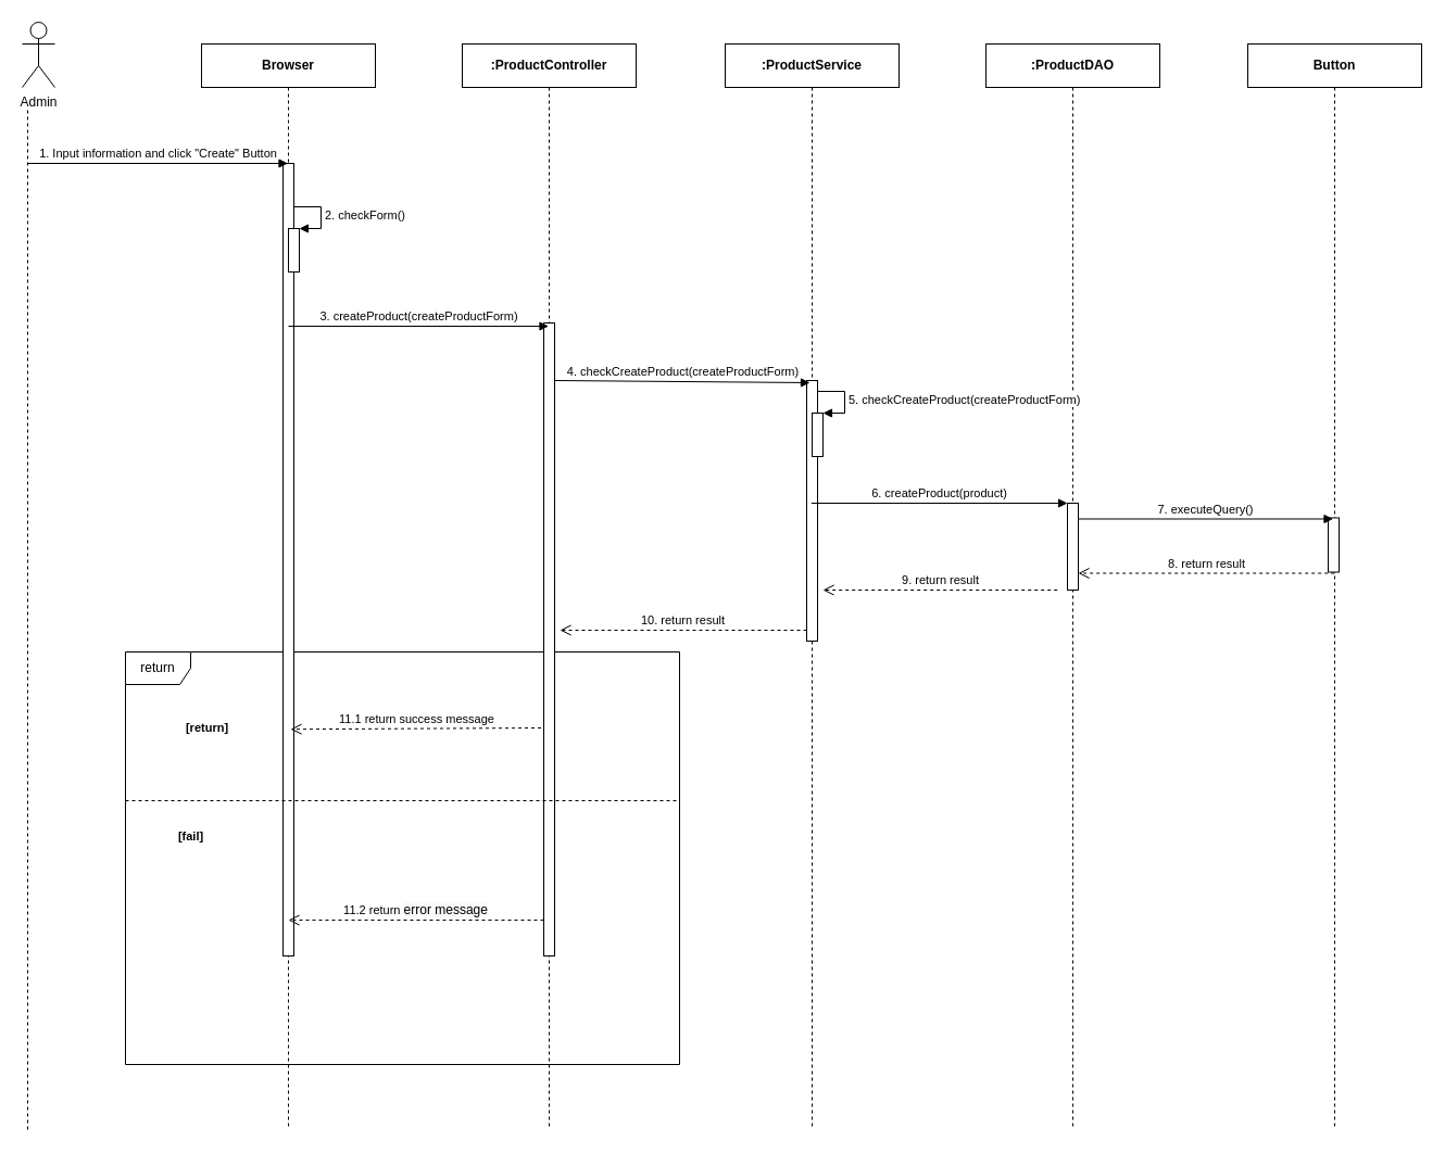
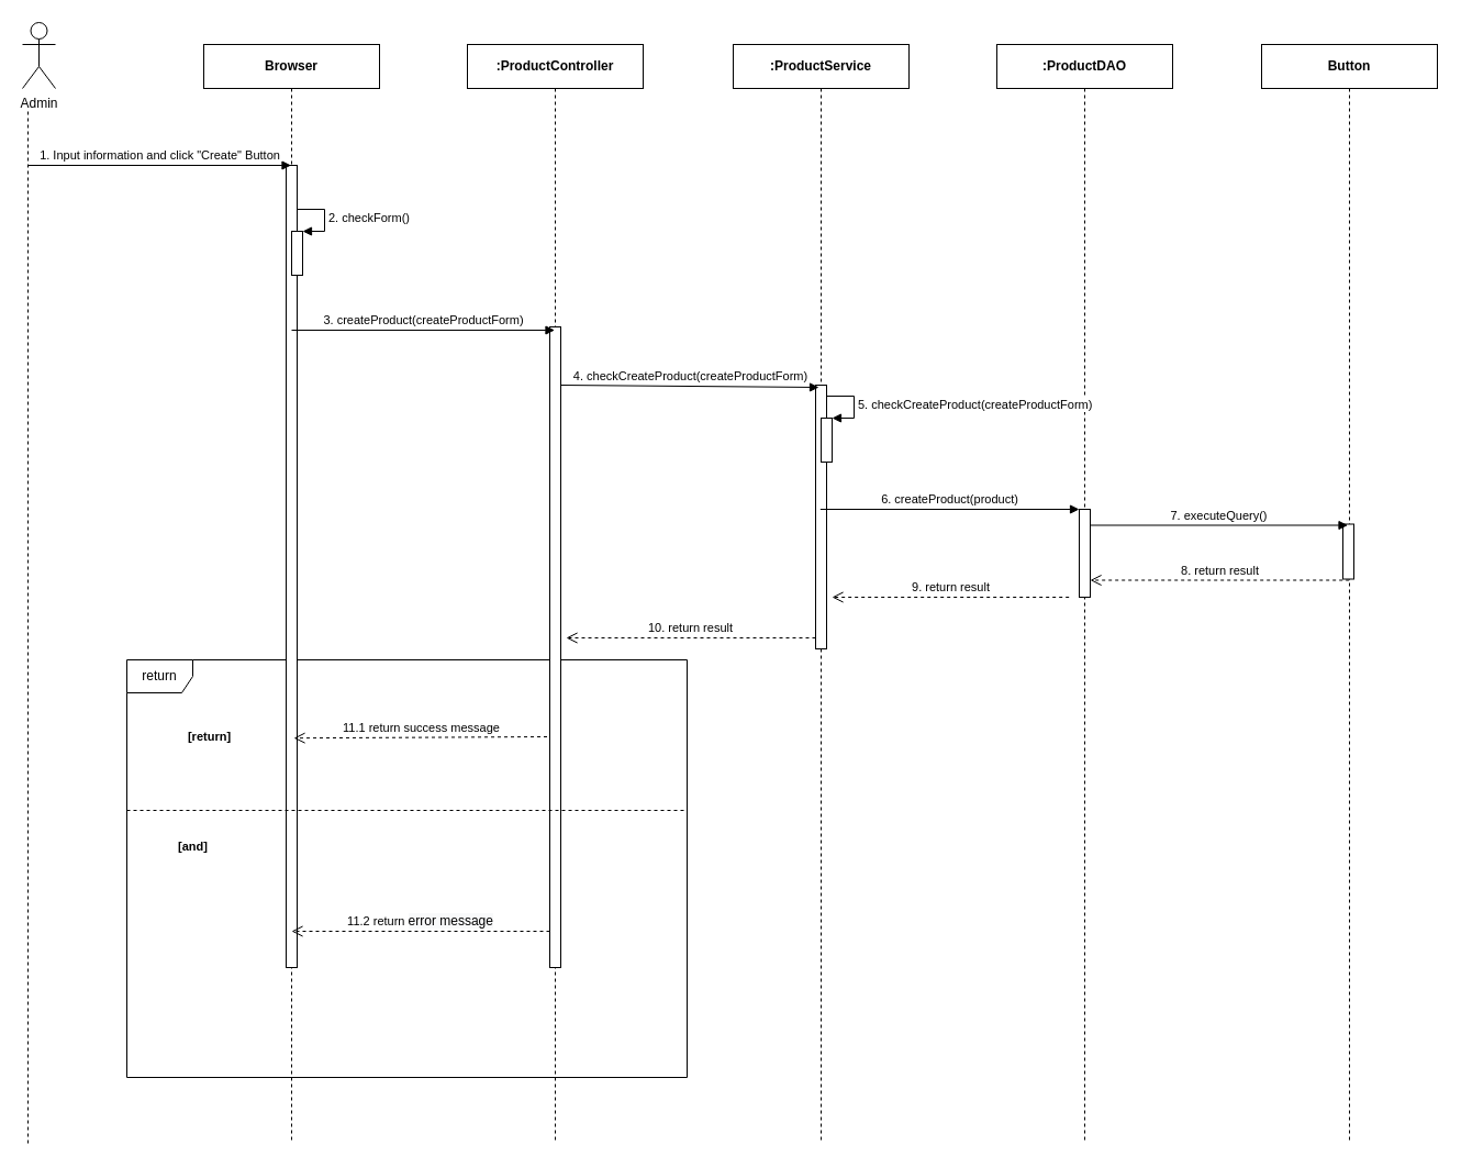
  <mxCell id="0" />
  <mxCell id="1" parent="0" />
  <mxCell id="2" value="return" style="shape=umlFrame;whiteSpace=wrap;html=1;" parent="1" vertex="1"><mxGeometry x="115" y="600" width="510" height="380" as="geometry" /></mxCell>
  <mxCell id="3" value="&lt;b&gt;Browser&lt;/b&gt;" style="shape=umlLifeline;perimeter=lifelinePerimeter;whiteSpace=wrap;html=1;container=1;collapsible=0;recursiveResize=0;outlineConnect=0;" parent="1" vertex="1"><mxGeometry x="185" y="40" width="160" height="1000" as="geometry" /></mxCell>
  <mxCell id="4" value="" style="html=1;points=[];perimeter=orthogonalPerimeter;" parent="3" vertex="1"><mxGeometry x="75" y="110" width="10" height="730" as="geometry" /></mxCell>
  <mxCell id="5" value="&lt;b&gt;:ProductDAO&lt;/b&gt;" style="shape=umlLifeline;perimeter=lifelinePerimeter;whiteSpace=wrap;html=1;container=1;collapsible=0;recursiveResize=0;outlineConnect=0;" parent="1" vertex="1"><mxGeometry x="907" y="40" width="160" height="1000" as="geometry" /></mxCell>
  <mxCell id="6" value="&lt;b&gt;:ProductService&lt;/b&gt;" style="shape=umlLifeline;perimeter=lifelinePerimeter;whiteSpace=wrap;html=1;container=1;collapsible=0;recursiveResize=0;outlineConnect=0;" parent="1" vertex="1"><mxGeometry x="667" y="40" width="160" height="1000" as="geometry" /></mxCell>
  <mxCell id="7" value="" style="html=1;points=[];perimeter=orthogonalPerimeter;" parent="6" vertex="1"><mxGeometry x="75" y="310" width="10" height="240" as="geometry" /></mxCell>
  <mxCell id="8" value="&lt;b&gt;:ProductController&lt;/b&gt;" style="shape=umlLifeline;perimeter=lifelinePerimeter;whiteSpace=wrap;html=1;container=1;collapsible=0;recursiveResize=0;outlineConnect=0;" parent="1" vertex="1"><mxGeometry x="425" y="40" width="160" height="1000" as="geometry" /></mxCell>
  <mxCell id="9" value="" style="html=1;points=[];perimeter=orthogonalPerimeter;" parent="8" vertex="1"><mxGeometry x="75" y="257" width="10" height="583" as="geometry" /></mxCell>
  <mxCell id="10" value="1. Input information and click &quot;Create&quot;&amp;nbsp;Button" style="html=1;verticalAlign=bottom;endArrow=block;" parent="1" target="3" edge="1"><mxGeometry width="80" relative="1" as="geometry"><mxPoint x="25" y="150" as="sourcePoint" /><mxPoint x="105" y="150" as="targetPoint" /></mxGeometry></mxCell>
  <mxCell id="11" value="3. createProduct(createProductForm)" style="html=1;verticalAlign=bottom;endArrow=block;" parent="1" edge="1"><mxGeometry width="80" relative="1" as="geometry"><mxPoint x="265" y="300" as="sourcePoint" /><mxPoint x="504.5" y="300" as="targetPoint" /></mxGeometry></mxCell>
  <mxCell id="12" value="4. checkCreateProduct(createProductForm)" style="html=1;verticalAlign=bottom;endArrow=block;" parent="1" edge="1"><mxGeometry relative="1" as="geometry"><mxPoint x="510" y="350" as="sourcePoint" /><mxPoint x="745" y="352" as="targetPoint" /></mxGeometry></mxCell>
  <mxCell id="13" value="" style="html=1;points=[];perimeter=orthogonalPerimeter;" parent="1" vertex="1"><mxGeometry x="747" y="380" width="10" height="40" as="geometry" /></mxCell>
  <mxCell id="14" value="&lt;span style=&quot;text-align: center&quot;&gt;5. checkCreateProduct&lt;/span&gt;&lt;span style=&quot;text-align: center&quot;&gt;(&lt;/span&gt;&lt;span style=&quot;text-align: center&quot;&gt;createProductForm&lt;/span&gt;&lt;span style=&quot;text-align: center&quot;&gt;)&lt;/span&gt;" style="edgeStyle=orthogonalEdgeStyle;html=1;align=left;spacingLeft=2;endArrow=block;rounded=0;entryX=1;entryY=0;" parent="1" target="13" edge="1"><mxGeometry relative="1" as="geometry"><mxPoint x="752" y="360" as="sourcePoint" /><Array as="points"><mxPoint x="777" y="360" /></Array></mxGeometry></mxCell>
  <mxCell id="15" value="" style="html=1;points=[];perimeter=orthogonalPerimeter;" parent="1" vertex="1"><mxGeometry x="982" y="463" width="10" height="80" as="geometry" /></mxCell>
  <mxCell id="16" value="6. createProduct(product)" style="html=1;verticalAlign=bottom;endArrow=block;entryX=0;entryY=0;" parent="1" target="15" edge="1"><mxGeometry relative="1" as="geometry"><mxPoint x="746.324" y="463" as="sourcePoint" /></mxGeometry></mxCell>
  <mxCell id="17" value="9. return result" style="html=1;verticalAlign=bottom;endArrow=open;dashed=1;endSize=8;exitX=0;exitY=0.95;" parent="1" edge="1"><mxGeometry relative="1" as="geometry"><mxPoint x="757" y="543" as="targetPoint" /><mxPoint x="972.68" y="543" as="sourcePoint" /></mxGeometry></mxCell>
  <mxCell id="18" value="" style="html=1;points=[];perimeter=orthogonalPerimeter;" parent="1" vertex="1"><mxGeometry x="265" y="210" width="10" height="40" as="geometry" /></mxCell>
  <mxCell id="19" value="2. checkForm()" style="edgeStyle=orthogonalEdgeStyle;html=1;align=left;spacingLeft=2;endArrow=block;rounded=0;entryX=1;entryY=0;" parent="1" target="18" edge="1"><mxGeometry relative="1" as="geometry"><mxPoint x="270" y="190" as="sourcePoint" /><Array as="points"><mxPoint x="295" y="190" /></Array></mxGeometry></mxCell>
  <mxCell id="20" value="11.1 return success message" style="html=1;verticalAlign=bottom;endArrow=open;dashed=1;endSize=8;exitX=-0.2;exitY=0.747;entryX=1;entryY=0.749;entryDx=0;entryDy=0;entryPerimeter=0;exitDx=0;exitDy=0;exitPerimeter=0;" parent="1" edge="1"><mxGeometry relative="1" as="geometry"><mxPoint x="267" y="671.2" as="targetPoint" /><mxPoint x="497.5" y="670" as="sourcePoint" /></mxGeometry></mxCell>
  <mxCell id="21" value="&lt;b&gt;Button&lt;/b&gt;" style="shape=umlLifeline;perimeter=lifelinePerimeter;whiteSpace=wrap;html=1;container=1;collapsible=0;recursiveResize=0;outlineConnect=0;" parent="1" vertex="1"><mxGeometry x="1148" y="40" width="160" height="1000" as="geometry" /></mxCell>
  <mxCell id="22" value="" style="html=1;points=[];perimeter=orthogonalPerimeter;" parent="1" vertex="1"><mxGeometry x="1222" y="476.5" width="10" height="50" as="geometry" /></mxCell>
  <mxCell id="23" value="7. executeQuery()" style="html=1;verticalAlign=bottom;endArrow=block;" parent="1" edge="1"><mxGeometry relative="1" as="geometry"><mxPoint x="992.004" y="477.5" as="sourcePoint" /><mxPoint x="1226.5" y="477.5" as="targetPoint" /></mxGeometry></mxCell>
  <mxCell id="24" value="8. return result" style="html=1;verticalAlign=bottom;endArrow=open;dashed=1;endSize=8;exitX=0;exitY=0.95;" parent="1" edge="1"><mxGeometry relative="1" as="geometry"><mxPoint x="992.004" y="527.5" as="targetPoint" /><mxPoint x="1227.68" y="527.5" as="sourcePoint" /></mxGeometry></mxCell>
  <mxCell id="25" value="&lt;span style=&quot;font-size: 11px ; background-color: rgb(255 , 255 , 255)&quot;&gt;&lt;b&gt;[return]&lt;/b&gt;&lt;/span&gt;" style="text;html=1;align=center;verticalAlign=middle;resizable=0;points=[];autosize=1;" parent="1" vertex="1"><mxGeometry x="155" y="660" width="70" height="20" as="geometry" /></mxCell>
- <mxCell id="26" value="&lt;span style=&quot;font-size: 11px ; background-color: rgb(255 , 255 , 255)&quot;&gt;&lt;b&gt;[fail]&lt;/b&gt;&lt;/span&gt;" style="text;html=1;align=center;verticalAlign=middle;resizable=0;points=[];autosize=1;" parent="1" vertex="1"><mxGeometry x="155" y="760" width="40" height="20" as="geometry" /></mxCell>
+ <mxCell id="26" value="&lt;span style=&quot;font-size: 11px ; background-color: rgb(255 , 255 , 255)&quot;&gt;&lt;b&gt;[and]&lt;/b&gt;&lt;/span&gt;" style="text;html=1;align=center;verticalAlign=middle;resizable=0;points=[];autosize=1;" parent="1" vertex="1"><mxGeometry x="155" y="760" width="40" height="20" as="geometry" /></mxCell>
  <mxCell id="27" value="11.2 return&amp;nbsp;&lt;span style=&quot;font-size: 12px ; background-color: rgb(248 , 249 , 250)&quot;&gt;error message&lt;/span&gt;" style="html=1;verticalAlign=bottom;endArrow=open;dashed=1;endSize=8;" parent="1" edge="1"><mxGeometry relative="1" as="geometry"><mxPoint x="500" y="847" as="sourcePoint" /><mxPoint x="265" y="847" as="targetPoint" /></mxGeometry></mxCell>
  <mxCell id="28" value="" style="endArrow=none;dashed=1;html=1;" parent="1" edge="1"><mxGeometry width="50" height="50" relative="1" as="geometry"><mxPoint x="115" y="737" as="sourcePoint" /><mxPoint x="625" y="737" as="targetPoint" /></mxGeometry></mxCell>
  <mxCell id="29" value="10. return result" style="html=1;verticalAlign=bottom;endArrow=open;dashed=1;endSize=8;" parent="1" source="7" edge="1"><mxGeometry relative="1" as="geometry"><mxPoint x="515" y="580" as="targetPoint" /><mxPoint x="730.68" y="580" as="sourcePoint" /></mxGeometry></mxCell>
  <mxCell id="30" value="Admin" style="shape=umlActor;verticalLabelPosition=bottom;verticalAlign=top;html=1;outlineConnect=0;rounded=0;glass=0;sketch=0;fillColor=none;" vertex="1" parent="1"><mxGeometry x="20" y="20" width="30" height="60" as="geometry" /></mxCell>
  <mxCell id="31" value="" style="endArrow=none;dashed=1;html=1;" edge="1" parent="1"><mxGeometry width="50" height="50" relative="1" as="geometry"><mxPoint x="25" y="1040" as="sourcePoint" /><mxPoint x="25" y="100" as="targetPoint" /></mxGeometry></mxCell>
